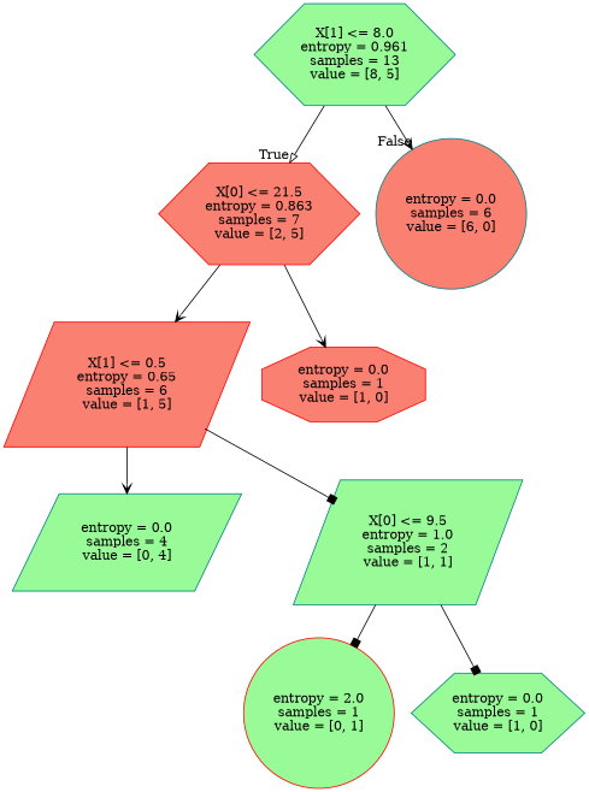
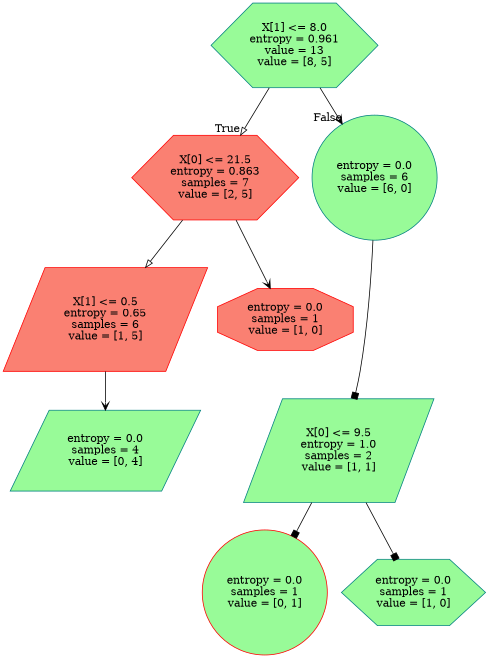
  digraph {
    node [color=teal fillcolor=palegreen shape=hexagon style=filled]
    edge [arrowhead=vee]
-   n1 [label="X[1] <= 8.0\nentropy = 0.961\nsamples = 13\nvalue = [8, 5]"]
+   n1 [label="X[1] <= 8.0\nentropy = 0.961\nvalue = 13\nvalue = [8, 5]"]
    n2 [color=red fillcolor=salmon label="X[0] <= 21.5\nentropy = 0.863\nsamples = 7\nvalue = [2, 5]"]
-   n3 [fillcolor=salmon label="entropy = 0.0\nsamples = 6\nvalue = [6, 0]" shape=circle]
+   n3 [label="entropy = 0.0\nsamples = 6\nvalue = [6, 0]" shape=circle]
    n4 [color=red fillcolor=salmon label="X[1] <= 0.5\nentropy = 0.65\nsamples = 6\nvalue = [1, 5]" shape=parallelogram]
    n5 [color=red fillcolor=salmon label="entropy = 0.0\nsamples = 1\nvalue = [1, 0]" shape=octagon]
    n6 [label="X[0] <= 9.5\nentropy = 1.0\nsamples = 2\nvalue = [1, 1]" shape=parallelogram]
    n7 [label="entropy = 0.0\nsamples = 4\nvalue = [0, 4]" shape=parallelogram]
-   n8 [color=red label="entropy = 2.0\nsamples = 1\nvalue = [0, 1]" shape=circle]
+   n8 [color=red label="entropy = 0.0\nsamples = 1\nvalue = [0, 1]" shape=circle]
    n9 [label="entropy = 0.0\nsamples = 1\nvalue = [1, 0]"]
    n1 -> n2 [arrowhead=onormal headlabel=True labelangle=45 labeldistance=2.5]
    n1 -> n3 [headlabel=False labelangle=-45 labeldistance=2.5]
-   n2 -> n4
+   n2 -> n4 [arrowhead=onormal]
    n2 -> n5
-   n4 -> n6 [arrowhead=box]
+   n3 -> n6 [arrowhead=box]
    n4 -> n7
    n6 -> n8 [arrowhead=box]
    n6 -> n9 [arrowhead=box]
  }
